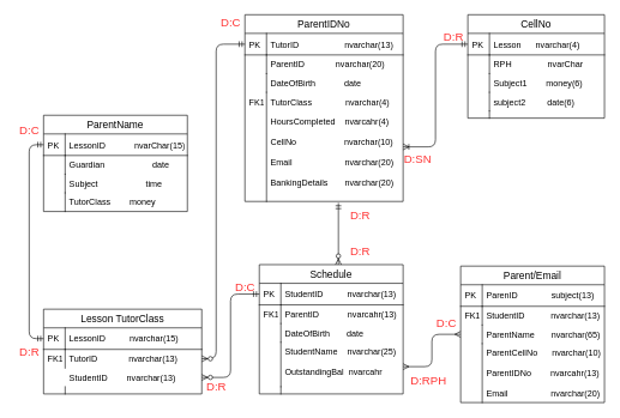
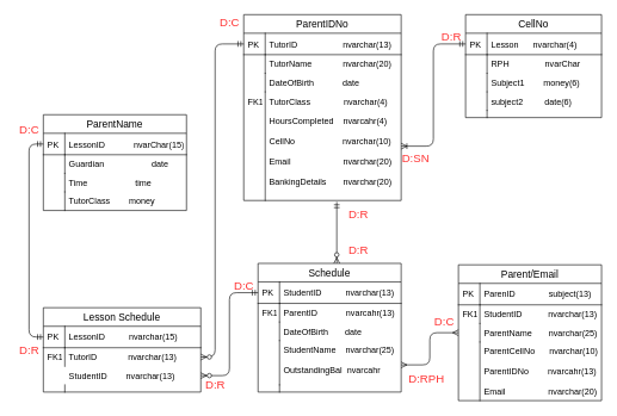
  <mxCell id="0" />
  <mxCell id="1" parent="0" />
  <mxCell id="2" value="ParentName" style="swimlane;fontStyle=0;childLayout=stackLayout;horizontal=1;startSize=26;horizontalStack=0;resizeParent=1;resizeParentMax=0;resizeLast=0;collapsible=1;marginBottom=0;align=center;fontSize=14;" parent="1" vertex="1"><mxGeometry x="60" y="160" width="200" height="134" as="geometry" /></mxCell>
  <mxCell id="3" value="LessonID            nvarChar(15)" style="shape=partialRectangle;top=0;left=0;right=0;bottom=1;align=left;verticalAlign=middle;fillColor=none;spacingLeft=34;spacingRight=4;overflow=hidden;rotatable=0;points=[[0,0.5],[1,0.5]];portConstraint=eastwest;dropTarget=0;fontStyle=0;fontSize=12;" parent="2" vertex="1"><mxGeometry y="26" width="200" height="30" as="geometry" /></mxCell>
  <mxCell id="4" value="PK" style="shape=partialRectangle;top=0;left=0;bottom=0;fillColor=none;align=left;verticalAlign=middle;spacingLeft=4;spacingRight=4;overflow=hidden;rotatable=0;points=[];portConstraint=eastwest;part=1;fontSize=12;" parent="3" vertex="1" connectable="0"><mxGeometry width="30" height="30" as="geometry" /></mxCell>
  <mxCell id="5" value="Guardian                    date" style="shape=partialRectangle;top=0;left=0;right=0;bottom=0;align=left;verticalAlign=top;fillColor=none;spacingLeft=34;spacingRight=4;overflow=hidden;rotatable=0;points=[[0,0.5],[1,0.5]];portConstraint=eastwest;dropTarget=0;fontSize=12;" parent="2" vertex="1"><mxGeometry y="56" width="200" height="26" as="geometry" /></mxCell>
  <mxCell id="6" value="" style="shape=partialRectangle;top=0;left=0;bottom=0;fillColor=none;align=left;verticalAlign=top;spacingLeft=4;spacingRight=4;overflow=hidden;rotatable=0;points=[];portConstraint=eastwest;part=1;fontSize=12;" parent="5" vertex="1" connectable="0"><mxGeometry width="30" height="26" as="geometry" /></mxCell>
- <mxCell id="7" value="Subject                    time" style="shape=partialRectangle;top=0;left=0;right=0;bottom=0;align=left;verticalAlign=top;fillColor=none;spacingLeft=34;spacingRight=4;overflow=hidden;rotatable=0;points=[[0,0.5],[1,0.5]];portConstraint=eastwest;dropTarget=0;fontSize=12;" parent="2" vertex="1"><mxGeometry y="82" width="200" height="26" as="geometry" /></mxCell>
+ <mxCell id="7" value="Time                    time" style="shape=partialRectangle;top=0;left=0;right=0;bottom=0;align=left;verticalAlign=top;fillColor=none;spacingLeft=34;spacingRight=4;overflow=hidden;rotatable=0;points=[[0,0.5],[1,0.5]];portConstraint=eastwest;dropTarget=0;fontSize=12;" parent="2" vertex="1"><mxGeometry y="82" width="200" height="26" as="geometry" /></mxCell>
  <mxCell id="8" value="" style="shape=partialRectangle;top=0;left=0;bottom=0;fillColor=none;align=left;verticalAlign=top;spacingLeft=4;spacingRight=4;overflow=hidden;rotatable=0;points=[];portConstraint=eastwest;part=1;fontSize=12;" parent="7" vertex="1" connectable="0"><mxGeometry width="30" height="26" as="geometry" /></mxCell>
  <mxCell id="9" value="TutorClass        money" style="shape=partialRectangle;top=0;left=0;right=0;bottom=0;align=left;verticalAlign=top;fillColor=none;spacingLeft=34;spacingRight=4;overflow=hidden;rotatable=0;points=[[0,0.5],[1,0.5]];portConstraint=eastwest;dropTarget=0;fontSize=12;" parent="2" vertex="1"><mxGeometry y="108" width="200" height="26" as="geometry" /></mxCell>
  <mxCell id="10" value="" style="shape=partialRectangle;top=0;left=0;bottom=0;fillColor=none;align=left;verticalAlign=top;spacingLeft=4;spacingRight=4;overflow=hidden;rotatable=0;points=[];portConstraint=eastwest;part=1;fontSize=12;" parent="9" vertex="1" connectable="0"><mxGeometry width="30" height="26" as="geometry" /></mxCell>
- <mxCell id="11" value="Lesson TutorClass" style="swimlane;fontStyle=0;childLayout=stackLayout;horizontal=1;startSize=26;horizontalStack=0;resizeParent=1;resizeParentMax=0;resizeLast=0;collapsible=1;marginBottom=0;align=center;fontSize=14;" parent="1" vertex="1"><mxGeometry x="60" y="430" width="220" height="118" as="geometry" /></mxCell>
+ <mxCell id="11" value="Lesson Schedule" style="swimlane;fontStyle=0;childLayout=stackLayout;horizontal=1;startSize=26;horizontalStack=0;resizeParent=1;resizeParentMax=0;resizeLast=0;collapsible=1;marginBottom=0;align=center;fontSize=14;" parent="1" vertex="1"><mxGeometry x="60" y="430" width="220" height="118" as="geometry" /></mxCell>
  <mxCell id="12" value="LessonID          nvarchar(15)" style="shape=partialRectangle;top=0;left=0;right=0;bottom=1;align=left;verticalAlign=middle;fillColor=none;spacingLeft=34;spacingRight=4;overflow=hidden;rotatable=0;points=[[0,0.5],[1,0.5]];portConstraint=eastwest;dropTarget=0;fontStyle=0;fontSize=12;" parent="11" vertex="1"><mxGeometry y="26" width="220" height="30" as="geometry" /></mxCell>
  <mxCell id="13" value="PK" style="shape=partialRectangle;top=0;left=0;bottom=0;fillColor=none;align=left;verticalAlign=middle;spacingLeft=4;spacingRight=4;overflow=hidden;rotatable=0;points=[];portConstraint=eastwest;part=1;fontSize=12;" parent="12" vertex="1" connectable="0"><mxGeometry width="30" height="30" as="geometry" /></mxCell>
  <mxCell id="14" value="TutorID             nvarchar(13)" style="shape=partialRectangle;top=0;left=0;right=0;bottom=0;align=left;verticalAlign=top;fillColor=none;spacingLeft=34;spacingRight=4;overflow=hidden;rotatable=0;points=[[0,0.5],[1,0.5]];portConstraint=eastwest;dropTarget=0;fontSize=12;" parent="11" vertex="1"><mxGeometry y="56" width="220" height="26" as="geometry" /></mxCell>
  <mxCell id="15" value="FK1" style="shape=partialRectangle;top=0;left=0;bottom=0;fillColor=none;align=left;verticalAlign=top;spacingLeft=4;spacingRight=4;overflow=hidden;rotatable=0;points=[];portConstraint=eastwest;part=1;fontSize=12;" parent="14" vertex="1" connectable="0"><mxGeometry width="30" height="26" as="geometry" /></mxCell>
  <mxCell id="16" value="StudentID        nvarchar(13)" style="shape=partialRectangle;top=0;left=0;right=0;bottom=0;align=left;verticalAlign=top;fillColor=none;spacingLeft=34;spacingRight=4;overflow=hidden;rotatable=0;points=[[0,0.5],[1,0.5]];portConstraint=eastwest;dropTarget=0;fontSize=12;" parent="11" vertex="1"><mxGeometry y="82" width="220" height="26" as="geometry" /></mxCell>
  <mxCell id="17" value="" style="shape=partialRectangle;top=0;left=0;right=0;bottom=0;align=left;verticalAlign=top;fillColor=none;spacingLeft=34;spacingRight=4;overflow=hidden;rotatable=0;points=[[0,0.5],[1,0.5]];portConstraint=eastwest;dropTarget=0;fontSize=12;" parent="11" vertex="1"><mxGeometry y="108" width="220" height="10" as="geometry" /></mxCell>
  <mxCell id="18" value="" style="shape=partialRectangle;top=0;left=0;bottom=0;fillColor=none;align=left;verticalAlign=top;spacingLeft=4;spacingRight=4;overflow=hidden;rotatable=0;points=[];portConstraint=eastwest;part=1;fontSize=12;" parent="17" vertex="1" connectable="0"><mxGeometry width="30" height="10" as="geometry" /></mxCell>
  <mxCell id="19" style="edgeStyle=orthogonalEdgeStyle;rounded=1;orthogonalLoop=1;jettySize=auto;html=1;exitX=0;exitY=0.5;exitDx=0;exitDy=0;entryX=0;entryY=0.5;entryDx=0;entryDy=0;endArrow=ERmandOne;endFill=0;startArrow=ERmandOne;startFill=0;" parent="1" source="3" target="12" edge="1"><mxGeometry relative="1" as="geometry"><Array as="points"><mxPoint x="40" y="201" /><mxPoint x="40" y="471" /></Array></mxGeometry></mxCell>
  <mxCell id="20" style="edgeStyle=orthogonalEdgeStyle;rounded=1;orthogonalLoop=1;jettySize=auto;html=1;startArrow=ERzeroToMany;startFill=1;endArrow=ERmandOne;endFill=0;entryX=0;entryY=0.5;entryDx=0;entryDy=0;" parent="1" source="14" target="35" edge="1"><mxGeometry relative="1" as="geometry"><mxPoint x="360" y="450" as="targetPoint" /><Array as="points"><mxPoint x="300" y="499" /><mxPoint x="300" y="61" /></Array></mxGeometry></mxCell>
  <mxCell id="21" style="edgeStyle=orthogonalEdgeStyle;rounded=1;orthogonalLoop=1;jettySize=auto;html=1;exitX=0;exitY=0.5;exitDx=0;exitDy=0;startArrow=ERmandOne;startFill=0;endArrow=ERzeroToMany;endFill=1;" edge="1" parent="1" source="24"><mxGeometry relative="1" as="geometry"><mxPoint x="280" y="525" as="targetPoint" /><Array as="points"><mxPoint x="320" y="409" /><mxPoint x="320" y="525" /></Array></mxGeometry></mxCell>
  <mxCell id="22" style="edgeStyle=orthogonalEdgeStyle;rounded=1;orthogonalLoop=1;jettySize=auto;html=1;exitX=0.591;exitY=1.013;exitDx=0;exitDy=0;startArrow=ERmandOne;startFill=0;endArrow=ERzeroToMany;endFill=1;exitPerimeter=0;" edge="1" parent="1" source="41"><mxGeometry relative="1" as="geometry"><mxPoint x="470" y="368" as="targetPoint" /><Array as="points"><mxPoint x="470" y="368" /></Array></mxGeometry></mxCell>
  <mxCell id="23" value="Schedule" style="swimlane;fontStyle=0;childLayout=stackLayout;horizontal=1;startSize=26;horizontalStack=0;resizeParent=1;resizeParentMax=0;resizeLast=0;collapsible=1;marginBottom=0;align=center;fontSize=14;" vertex="1" parent="1"><mxGeometry x="360" y="368" width="200" height="180" as="geometry" /></mxCell>
  <mxCell id="24" value="StudentID          nvarchar(13)" style="shape=partialRectangle;top=0;left=0;right=0;bottom=1;align=left;verticalAlign=middle;fillColor=none;spacingLeft=34;spacingRight=4;overflow=hidden;rotatable=0;points=[[0,0.5],[1,0.5]];portConstraint=eastwest;dropTarget=0;fontStyle=0;fontSize=12;" vertex="1" parent="23"><mxGeometry y="26" width="200" height="30" as="geometry" /></mxCell>
  <mxCell id="25" value="PK" style="shape=partialRectangle;top=0;left=0;bottom=0;fillColor=none;align=left;verticalAlign=middle;spacingLeft=4;spacingRight=4;overflow=hidden;rotatable=0;points=[];portConstraint=eastwest;part=1;fontSize=12;" vertex="1" connectable="0" parent="24"><mxGeometry width="30" height="30" as="geometry" /></mxCell>
  <mxCell id="26" value="ParentID            nvarcahr(13)" style="shape=partialRectangle;top=0;left=0;right=0;bottom=0;align=left;verticalAlign=top;fillColor=none;spacingLeft=34;spacingRight=4;overflow=hidden;rotatable=0;points=[[0,0.5],[1,0.5]];portConstraint=eastwest;dropTarget=0;fontSize=12;" vertex="1" parent="23"><mxGeometry y="56" width="200" height="26" as="geometry" /></mxCell>
  <mxCell id="27" value="FK1" style="shape=partialRectangle;top=0;left=0;bottom=0;fillColor=none;align=left;verticalAlign=top;spacingLeft=4;spacingRight=4;overflow=hidden;rotatable=0;points=[];portConstraint=eastwest;part=1;fontSize=12;" vertex="1" connectable="0" parent="26"><mxGeometry width="30" height="26" as="geometry" /></mxCell>
  <mxCell id="28" value="DateOfBirth       date" style="shape=partialRectangle;top=0;left=0;right=0;bottom=0;align=left;verticalAlign=top;fillColor=none;spacingLeft=34;spacingRight=4;overflow=hidden;rotatable=0;points=[[0,0.5],[1,0.5]];portConstraint=eastwest;dropTarget=0;fontSize=12;" vertex="1" parent="23"><mxGeometry y="82" width="200" height="26" as="geometry" /></mxCell>
  <mxCell id="29" value="" style="shape=partialRectangle;top=0;left=0;bottom=0;fillColor=none;align=left;verticalAlign=top;spacingLeft=4;spacingRight=4;overflow=hidden;rotatable=0;points=[];portConstraint=eastwest;part=1;fontSize=12;" vertex="1" connectable="0" parent="28"><mxGeometry width="30" height="26" as="geometry" /></mxCell>
  <mxCell id="30" value="StudentName    nvarchar(25)&#10;&#10;OutstandingBal  nvarcahr&#10;&#10;" style="shape=partialRectangle;top=0;left=0;right=0;bottom=0;align=left;verticalAlign=top;fillColor=none;spacingLeft=34;spacingRight=4;overflow=hidden;rotatable=0;points=[[0,0.5],[1,0.5]];portConstraint=eastwest;dropTarget=0;fontSize=12;" vertex="1" parent="23"><mxGeometry y="108" width="200" height="62" as="geometry" /></mxCell>
  <mxCell id="31" value="" style="shape=partialRectangle;top=0;left=0;bottom=0;fillColor=none;align=left;verticalAlign=top;spacingLeft=4;spacingRight=4;overflow=hidden;rotatable=0;points=[];portConstraint=eastwest;part=1;fontSize=12;" vertex="1" connectable="0" parent="30"><mxGeometry width="30" height="62" as="geometry" /></mxCell>
  <mxCell id="32" value="" style="shape=partialRectangle;top=0;left=0;right=0;bottom=0;align=left;verticalAlign=top;fillColor=none;spacingLeft=34;spacingRight=4;overflow=hidden;rotatable=0;points=[[0,0.5],[1,0.5]];portConstraint=eastwest;dropTarget=0;fontSize=12;" vertex="1" parent="23"><mxGeometry y="170" width="200" height="10" as="geometry" /></mxCell>
  <mxCell id="33" value="" style="shape=partialRectangle;top=0;left=0;bottom=0;fillColor=none;align=left;verticalAlign=top;spacingLeft=4;spacingRight=4;overflow=hidden;rotatable=0;points=[];portConstraint=eastwest;part=1;fontSize=12;" vertex="1" connectable="0" parent="32"><mxGeometry width="30" height="10" as="geometry" /></mxCell>
  <mxCell id="34" value="ParentIDNo" style="swimlane;fontStyle=0;childLayout=stackLayout;horizontal=1;startSize=26;horizontalStack=0;resizeParent=1;resizeParentMax=0;resizeLast=0;collapsible=1;marginBottom=0;align=center;fontSize=14;" parent="1" vertex="1"><mxGeometry x="340" y="20" width="220" height="260" as="geometry" /></mxCell>
  <mxCell id="35" value="TutorID                   nvarchar(13)" style="shape=partialRectangle;top=0;left=0;right=0;bottom=1;align=left;verticalAlign=middle;fillColor=none;spacingLeft=34;spacingRight=4;overflow=hidden;rotatable=0;points=[[0,0.5],[1,0.5]];portConstraint=eastwest;dropTarget=0;fontStyle=0;fontSize=12;" parent="34" vertex="1"><mxGeometry y="26" width="220" height="30" as="geometry" /></mxCell>
  <mxCell id="36" value="PK" style="shape=partialRectangle;top=0;left=0;bottom=0;fillColor=none;align=left;verticalAlign=middle;spacingLeft=4;spacingRight=4;overflow=hidden;rotatable=0;points=[];portConstraint=eastwest;part=1;fontSize=12;" parent="35" vertex="1" connectable="0"><mxGeometry width="30" height="30" as="geometry" /></mxCell>
- <mxCell id="37" value="ParentID             nvarchar(20)" style="shape=partialRectangle;top=0;left=0;right=0;bottom=0;align=left;verticalAlign=top;fillColor=none;spacingLeft=34;spacingRight=4;overflow=hidden;rotatable=0;points=[[0,0.5],[1,0.5]];portConstraint=eastwest;dropTarget=0;fontSize=12;" parent="34" vertex="1"><mxGeometry y="56" width="220" height="26" as="geometry" /></mxCell>
+ <mxCell id="37" value="TutorName             nvarchar(20)" style="shape=partialRectangle;top=0;left=0;right=0;bottom=0;align=left;verticalAlign=top;fillColor=none;spacingLeft=34;spacingRight=4;overflow=hidden;rotatable=0;points=[[0,0.5],[1,0.5]];portConstraint=eastwest;dropTarget=0;fontSize=12;" parent="34" vertex="1"><mxGeometry y="56" width="220" height="26" as="geometry" /></mxCell>
  <mxCell id="38" value="" style="shape=partialRectangle;top=0;left=0;bottom=0;fillColor=none;align=left;verticalAlign=top;spacingLeft=4;spacingRight=4;overflow=hidden;rotatable=0;points=[];portConstraint=eastwest;part=1;fontSize=12;" parent="37" vertex="1" connectable="0"><mxGeometry width="30" height="26" as="geometry" /></mxCell>
  <mxCell id="39" value="DateOfBirth            date" style="shape=partialRectangle;top=0;left=0;right=0;bottom=0;align=left;verticalAlign=top;fillColor=none;spacingLeft=34;spacingRight=4;overflow=hidden;rotatable=0;points=[[0,0.5],[1,0.5]];portConstraint=eastwest;dropTarget=0;fontSize=12;" parent="34" vertex="1"><mxGeometry y="82" width="220" height="26" as="geometry" /></mxCell>
  <mxCell id="40" value="" style="shape=partialRectangle;top=0;left=0;bottom=0;fillColor=none;align=left;verticalAlign=top;spacingLeft=4;spacingRight=4;overflow=hidden;rotatable=0;points=[];portConstraint=eastwest;part=1;fontSize=12;" parent="39" vertex="1" connectable="0"><mxGeometry width="30" height="26" as="geometry" /></mxCell>
  <mxCell id="41" value="TutorClass              nvarchar(4)&#10;&#10;HoursCompleted    nvarcahr(4)&#10;&#10;CellNo                    nvarchar(10)&#10;&#10;Email                      nvarchar(20)&#10;&#10;BankingDetails       nvarchar(20)&#10;&#10;" style="shape=partialRectangle;top=0;left=0;right=0;bottom=0;align=left;verticalAlign=top;fillColor=none;spacingLeft=34;spacingRight=4;overflow=hidden;rotatable=0;points=[[0,0.5],[1,0.5]];portConstraint=eastwest;dropTarget=0;fontSize=12;" parent="34" vertex="1"><mxGeometry y="108" width="220" height="152" as="geometry" /></mxCell>
  <mxCell id="42" value="FK1" style="shape=partialRectangle;top=0;left=0;bottom=0;fillColor=none;align=left;verticalAlign=top;spacingLeft=4;spacingRight=4;overflow=hidden;rotatable=0;points=[];portConstraint=eastwest;part=1;fontSize=12;" parent="41" vertex="1" connectable="0"><mxGeometry width="30" height="152" as="geometry" /></mxCell>
  <mxCell id="43" value="Parent/Email" style="swimlane;fontStyle=0;childLayout=stackLayout;horizontal=1;startSize=26;horizontalStack=0;resizeParent=1;resizeParentMax=0;resizeLast=0;collapsible=1;marginBottom=0;align=center;fontSize=14;" vertex="1" parent="1"><mxGeometry x="640" y="370" width="200" height="190" as="geometry" /></mxCell>
  <mxCell id="44" value="ParenID              subject(13)" style="shape=partialRectangle;top=0;left=0;right=0;bottom=1;align=left;verticalAlign=middle;fillColor=none;spacingLeft=34;spacingRight=4;overflow=hidden;rotatable=0;points=[[0,0.5],[1,0.5]];portConstraint=eastwest;dropTarget=0;fontStyle=0;fontSize=12;" vertex="1" parent="43"><mxGeometry y="26" width="200" height="30" as="geometry" /></mxCell>
  <mxCell id="45" value="PK" style="shape=partialRectangle;top=0;left=0;bottom=0;fillColor=none;align=left;verticalAlign=middle;spacingLeft=4;spacingRight=4;overflow=hidden;rotatable=0;points=[];portConstraint=eastwest;part=1;fontSize=12;" vertex="1" connectable="0" parent="44"><mxGeometry width="30" height="30" as="geometry" /></mxCell>
  <mxCell id="46" value="StudentID           nvarchar(13)" style="shape=partialRectangle;top=0;left=0;right=0;bottom=0;align=left;verticalAlign=top;fillColor=none;spacingLeft=34;spacingRight=4;overflow=hidden;rotatable=0;points=[[0,0.5],[1,0.5]];portConstraint=eastwest;dropTarget=0;fontSize=12;" vertex="1" parent="43"><mxGeometry y="56" width="200" height="26" as="geometry" /></mxCell>
  <mxCell id="47" value="FK1" style="shape=partialRectangle;top=0;left=0;bottom=0;fillColor=none;align=left;verticalAlign=top;spacingLeft=4;spacingRight=4;overflow=hidden;rotatable=0;points=[];portConstraint=eastwest;part=1;fontSize=12;" vertex="1" connectable="0" parent="46"><mxGeometry width="30" height="26" as="geometry" /></mxCell>
- <mxCell id="48" value="ParentName       nvarchar(65)" style="shape=partialRectangle;top=0;left=0;right=0;bottom=0;align=left;verticalAlign=top;fillColor=none;spacingLeft=34;spacingRight=4;overflow=hidden;rotatable=0;points=[[0,0.5],[1,0.5]];portConstraint=eastwest;dropTarget=0;fontSize=12;" vertex="1" parent="43"><mxGeometry y="82" width="200" height="26" as="geometry" /></mxCell>
+ <mxCell id="48" value="ParentName       nvarchar(25)" style="shape=partialRectangle;top=0;left=0;right=0;bottom=0;align=left;verticalAlign=top;fillColor=none;spacingLeft=34;spacingRight=4;overflow=hidden;rotatable=0;points=[[0,0.5],[1,0.5]];portConstraint=eastwest;dropTarget=0;fontSize=12;" vertex="1" parent="43"><mxGeometry y="82" width="200" height="26" as="geometry" /></mxCell>
  <mxCell id="49" value="" style="shape=partialRectangle;top=0;left=0;bottom=0;fillColor=none;align=left;verticalAlign=top;spacingLeft=4;spacingRight=4;overflow=hidden;rotatable=0;points=[];portConstraint=eastwest;part=1;fontSize=12;" vertex="1" connectable="0" parent="48"><mxGeometry width="30" height="26" as="geometry" /></mxCell>
  <mxCell id="50" value="ParentCellNo      nvarchar(10)&#10;&#10;ParentIDNo        nvarcahr(13)&#10;&#10;Email                  nvarchar(20)" style="shape=partialRectangle;top=0;left=0;right=0;bottom=0;align=left;verticalAlign=top;fillColor=none;spacingLeft=34;spacingRight=4;overflow=hidden;rotatable=0;points=[[0,0.5],[1,0.5]];portConstraint=eastwest;dropTarget=0;fontSize=12;" vertex="1" parent="43"><mxGeometry y="108" width="200" height="82" as="geometry" /></mxCell>
  <mxCell id="51" value="" style="shape=partialRectangle;top=0;left=0;bottom=0;fillColor=none;align=left;verticalAlign=top;spacingLeft=4;spacingRight=4;overflow=hidden;rotatable=0;points=[];portConstraint=eastwest;part=1;fontSize=12;" vertex="1" connectable="0" parent="50"><mxGeometry width="30" height="82" as="geometry" /></mxCell>
  <mxCell id="52" style="edgeStyle=orthogonalEdgeStyle;rounded=1;orthogonalLoop=1;jettySize=auto;html=1;exitX=0;exitY=0.5;exitDx=0;exitDy=0;startArrow=ERmany;startFill=0;endArrow=ERmany;endFill=0;" edge="1" parent="1" source="48"><mxGeometry relative="1" as="geometry"><mxPoint x="560" y="510" as="targetPoint" /><Array as="points"><mxPoint x="600" y="465" /><mxPoint x="600" y="510" /></Array></mxGeometry></mxCell>
  <mxCell id="53" value="CellNo" style="swimlane;fontStyle=0;childLayout=stackLayout;horizontal=1;startSize=26;horizontalStack=0;resizeParent=1;resizeParentMax=0;resizeLast=0;collapsible=1;marginBottom=0;align=center;fontSize=14;" vertex="1" parent="1"><mxGeometry x="650" y="20" width="190" height="144" as="geometry" /></mxCell>
  <mxCell id="54" value="Lesson      nvarchar(4)" style="shape=partialRectangle;top=0;left=0;right=0;bottom=1;align=left;verticalAlign=middle;fillColor=none;spacingLeft=34;spacingRight=4;overflow=hidden;rotatable=0;points=[[0,0.5],[1,0.5]];portConstraint=eastwest;dropTarget=0;fontStyle=0;fontSize=12;" vertex="1" parent="53"><mxGeometry y="26" width="190" height="30" as="geometry" /></mxCell>
  <mxCell id="55" value="PK" style="shape=partialRectangle;top=0;left=0;bottom=0;fillColor=none;align=left;verticalAlign=middle;spacingLeft=4;spacingRight=4;overflow=hidden;rotatable=0;points=[];portConstraint=eastwest;part=1;fontSize=12;" vertex="1" connectable="0" parent="54"><mxGeometry width="30" height="30" as="geometry" /></mxCell>
  <mxCell id="56" value="RPH               nvarChar" style="shape=partialRectangle;top=0;left=0;right=0;bottom=0;align=left;verticalAlign=top;fillColor=none;spacingLeft=34;spacingRight=4;overflow=hidden;rotatable=0;points=[[0,0.5],[1,0.5]];portConstraint=eastwest;dropTarget=0;fontSize=12;" vertex="1" parent="53"><mxGeometry y="56" width="190" height="26" as="geometry" /></mxCell>
  <mxCell id="57" value="" style="shape=partialRectangle;top=0;left=0;bottom=0;fillColor=none;align=left;verticalAlign=top;spacingLeft=4;spacingRight=4;overflow=hidden;rotatable=0;points=[];portConstraint=eastwest;part=1;fontSize=12;" vertex="1" connectable="0" parent="56"><mxGeometry width="30" height="26" as="geometry" /></mxCell>
  <mxCell id="58" value="Subject1        money(6)" style="shape=partialRectangle;top=0;left=0;right=0;bottom=0;align=left;verticalAlign=top;fillColor=none;spacingLeft=34;spacingRight=4;overflow=hidden;rotatable=0;points=[[0,0.5],[1,0.5]];portConstraint=eastwest;dropTarget=0;fontSize=12;" vertex="1" parent="53"><mxGeometry y="82" width="190" height="26" as="geometry" /></mxCell>
  <mxCell id="59" value="" style="shape=partialRectangle;top=0;left=0;bottom=0;fillColor=none;align=left;verticalAlign=top;spacingLeft=4;spacingRight=4;overflow=hidden;rotatable=0;points=[];portConstraint=eastwest;part=1;fontSize=12;" vertex="1" connectable="0" parent="58"><mxGeometry width="30" height="26" as="geometry" /></mxCell>
  <mxCell id="60" value="subject2         date(6)" style="shape=partialRectangle;top=0;left=0;right=0;bottom=0;align=left;verticalAlign=top;fillColor=none;spacingLeft=34;spacingRight=4;overflow=hidden;rotatable=0;points=[[0,0.5],[1,0.5]];portConstraint=eastwest;dropTarget=0;fontSize=12;" vertex="1" parent="53"><mxGeometry y="108" width="190" height="26" as="geometry" /></mxCell>
  <mxCell id="61" value="" style="shape=partialRectangle;top=0;left=0;bottom=0;fillColor=none;align=left;verticalAlign=top;spacingLeft=4;spacingRight=4;overflow=hidden;rotatable=0;points=[];portConstraint=eastwest;part=1;fontSize=12;" vertex="1" connectable="0" parent="60"><mxGeometry width="30" height="26" as="geometry" /></mxCell>
  <mxCell id="62" value="" style="shape=partialRectangle;top=0;left=0;right=0;bottom=0;align=left;verticalAlign=top;fillColor=none;spacingLeft=34;spacingRight=4;overflow=hidden;rotatable=0;points=[[0,0.5],[1,0.5]];portConstraint=eastwest;dropTarget=0;fontSize=12;" vertex="1" parent="53"><mxGeometry y="134" width="190" height="10" as="geometry" /></mxCell>
  <mxCell id="63" value="" style="shape=partialRectangle;top=0;left=0;bottom=0;fillColor=none;align=left;verticalAlign=top;spacingLeft=4;spacingRight=4;overflow=hidden;rotatable=0;points=[];portConstraint=eastwest;part=1;fontSize=12;" vertex="1" connectable="0" parent="62"><mxGeometry width="30" height="10" as="geometry" /></mxCell>
  <mxCell id="64" style="edgeStyle=orthogonalEdgeStyle;rounded=1;orthogonalLoop=1;jettySize=auto;html=1;exitX=1;exitY=0.5;exitDx=0;exitDy=0;entryX=0;entryY=0.5;entryDx=0;entryDy=0;startArrow=ERoneToMany;startFill=0;endArrow=ERmandOne;endFill=0;" edge="1" parent="1" source="41" target="54"><mxGeometry relative="1" as="geometry" /></mxCell>
  <mxCell id="65" value="&lt;font color=&quot;#ff3333&quot; style=&quot;font-size: 16px&quot;&gt;D:RPH&lt;/font&gt;" style="text;html=1;align=center;verticalAlign=middle;resizable=0;points=[];autosize=1;" vertex="1" parent="1"><mxGeometry x="555" y="520" width="80" height="20" as="geometry" /></mxCell>
  <mxCell id="66" value="&lt;font color=&quot;#ff3333&quot; style=&quot;font-size: 16px&quot;&gt;D:C&lt;/font&gt;" style="text;html=1;align=center;verticalAlign=middle;resizable=0;points=[];autosize=1;" vertex="1" parent="1"><mxGeometry x="600" y="440" width="40" height="20" as="geometry" /></mxCell>
  <mxCell id="67" value="&lt;font color=&quot;#ff3333&quot; style=&quot;font-size: 16px&quot;&gt;D:R&lt;/font&gt;" style="text;html=1;align=center;verticalAlign=middle;resizable=0;points=[];autosize=1;" vertex="1" parent="1"><mxGeometry x="610" y="40" width="40" height="20" as="geometry" /></mxCell>
  <mxCell id="68" value="&lt;font color=&quot;#ff3333&quot; style=&quot;font-size: 16px&quot;&gt;D:SN&lt;/font&gt;" style="text;html=1;align=center;verticalAlign=middle;resizable=0;points=[];autosize=1;" vertex="1" parent="1"><mxGeometry x="555" y="210" width="50" height="20" as="geometry" /></mxCell>
  <mxCell id="69" value="&lt;font color=&quot;#ff3333&quot; style=&quot;font-size: 16px&quot;&gt;D:R&lt;/font&gt;&lt;span style=&quot;color: rgba(0 , 0 , 0 , 0) ; font-family: monospace ; font-size: 0px&quot;&gt;%3CmxGraphModel%3E%3Croot%3E%3CmxCell%20id%3D%220%22%2F%3E%3CmxCell%20id%3D%221%22%20parent%3D%220%22%2F%3E%3CmxCell%20id%3D%222%22%20value%3D%22%26lt%3Bfont%20color%3D%26quot%3B%23ff3333%26quot%3B%20style%3D%26quot%3Bfont-size%3A%2016px%26quot%3B%26gt%3BD%3AC%26lt%3B%2Ffont%26gt%3B%22%20style%3D%22text%3Bhtml%3D1%3Balign%3Dcenter%3BverticalAlign%3Dmiddle%3Bresizable%3D0%3Bpoints%3D%5B%5D%3Bautosize%3D1%3B%22%20vertex%3D%221%22%20parent%3D%221%22%3E%3CmxGeometry%20x%3D%22530%22%20y%3D%22489%22%20width%3D%2240%22%20height%3D%2220%22%20as%3D%22geometry%22%2F%3E%3C%2FmxCell%3E%3C%2Froot%3E%3C%2FmxGraphModel%3E&lt;/span&gt;" style="text;html=1;align=center;verticalAlign=middle;resizable=0;points=[];autosize=1;" vertex="1" parent="1"><mxGeometry x="480" y="290" width="40" height="20" as="geometry" /></mxCell>
  <mxCell id="70" value="&lt;font color=&quot;#ff3333&quot; style=&quot;font-size: 16px&quot;&gt;D:R&lt;/font&gt;" style="text;html=1;align=center;verticalAlign=middle;resizable=0;points=[];autosize=1;" vertex="1" parent="1"><mxGeometry x="480" y="340" width="40" height="20" as="geometry" /></mxCell>
  <mxCell id="71" value="&lt;font color=&quot;#ff3333&quot; style=&quot;font-size: 16px&quot;&gt;D:C&lt;/font&gt;" style="text;html=1;align=center;verticalAlign=middle;resizable=0;points=[];autosize=1;" vertex="1" parent="1"><mxGeometry x="320" y="390" width="40" height="20" as="geometry" /></mxCell>
  <mxCell id="72" value="&lt;font color=&quot;#ff3333&quot; style=&quot;font-size: 16px&quot;&gt;D:R&lt;/font&gt;" style="text;html=1;align=center;verticalAlign=middle;resizable=0;points=[];autosize=1;" vertex="1" parent="1"><mxGeometry x="280" y="528" width="40" height="20" as="geometry" /></mxCell>
  <mxCell id="73" value="&lt;font color=&quot;#ff3333&quot; style=&quot;font-size: 16px&quot;&gt;D:C&lt;/font&gt;" style="text;html=1;align=center;verticalAlign=middle;resizable=0;points=[];autosize=1;" vertex="1" parent="1"><mxGeometry x="20" y="170" width="40" height="20" as="geometry" /></mxCell>
  <mxCell id="74" value="&lt;font color=&quot;#ff3333&quot; style=&quot;font-size: 16px&quot;&gt;D:C&lt;/font&gt;" style="text;html=1;align=center;verticalAlign=middle;resizable=0;points=[];autosize=1;" vertex="1" parent="1"><mxGeometry x="300" y="20" width="40" height="20" as="geometry" /></mxCell>
  <mxCell id="75" value="&lt;font color=&quot;#ff3333&quot; style=&quot;font-size: 16px&quot;&gt;D:R&lt;/font&gt;" style="text;html=1;align=center;verticalAlign=middle;resizable=0;points=[];autosize=1;" vertex="1" parent="1"><mxGeometry x="20" y="479" width="40" height="20" as="geometry" /></mxCell>
